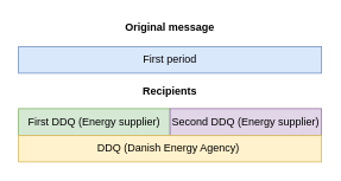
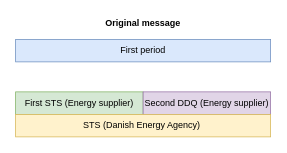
  <mxCell id="0" />
  <mxCell id="1" parent="0" />
  <mxCell id="2" value="First period" style="rounded=0;whiteSpace=wrap;html=1;fillColor=#dae8fc;strokeColor=#6c8ebf;" parent="1" vertex="1"><mxGeometry x="20" y="52" width="340" height="30" as="geometry" /></mxCell>
  <mxCell id="3" value="Original message" style="text;html=1;strokeColor=none;fillColor=none;align=center;verticalAlign=middle;whiteSpace=wrap;rounded=0;fontStyle=1" parent="1" vertex="1"><mxGeometry x="20" y="20" width="340" height="20" as="geometry" /></mxCell>
- <mxCell id="4" value="Recipients" style="text;html=1;strokeColor=none;fillColor=none;align=center;verticalAlign=middle;whiteSpace=wrap;rounded=0;fontStyle=1" parent="1" vertex="1"><mxGeometry x="20" y="92" width="340" height="20" as="geometry" /></mxCell>
- <mxCell id="5" value="First DDQ (Energy supplier)" style="rounded=0;whiteSpace=wrap;html=1;fillColor=#d5e8d4;strokeColor=#82b366;" parent="1" vertex="1"><mxGeometry x="20" y="122" width="170" height="30" as="geometry" /></mxCell>
+ <mxCell id="5" value="First STS (Energy supplier)" style="rounded=0;whiteSpace=wrap;html=1;fillColor=#d5e8d4;strokeColor=#82b366;" parent="1" vertex="1"><mxGeometry x="20" y="122" width="170" height="30" as="geometry" /></mxCell>
  <mxCell id="6" value="Second DDQ (Energy supplier)" style="rounded=0;whiteSpace=wrap;html=1;fillColor=#e1d5e7;strokeColor=#9673a6;" parent="1" vertex="1"><mxGeometry x="190" y="122" width="170" height="30" as="geometry" /></mxCell>
- <mxCell id="7" value="DDQ (Danish Energy Agency)&amp;nbsp;" style="rounded=0;whiteSpace=wrap;html=1;fillColor=#fff2cc;strokeColor=#d6b656;" parent="1" vertex="1"><mxGeometry x="20" y="152" width="340" height="30" as="geometry" /></mxCell>
+ <mxCell id="7" value="STS (Danish Energy Agency)&amp;nbsp;" style="rounded=0;whiteSpace=wrap;html=1;fillColor=#fff2cc;strokeColor=#d6b656;" parent="1" vertex="1"><mxGeometry x="20" y="152" width="340" height="30" as="geometry" /></mxCell>
